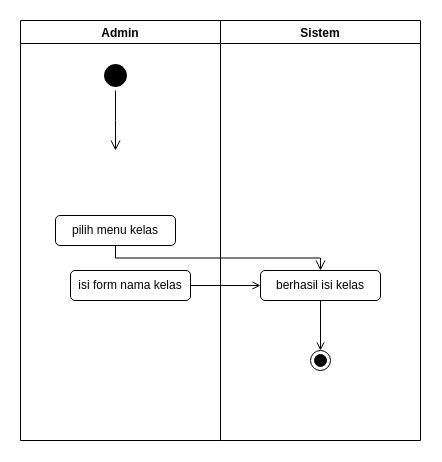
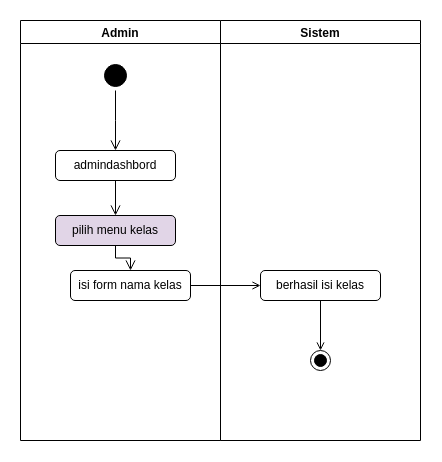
  <mxCell id="0" />
  <mxCell id="1" parent="0" />
  <mxCell id="2" value="Admin" style="swimlane;" vertex="1" parent="1"><mxGeometry x="20" y="20" width="200" height="420" as="geometry" /></mxCell>
  <mxCell id="3" value="" style="ellipse;html=1;shape=startState;fillColor=#000000;strokeColor=#000000;" vertex="1" parent="2"><mxGeometry x="80" y="40" width="30" height="30" as="geometry" /></mxCell>
  <mxCell id="4" value="" style="edgeStyle=orthogonalEdgeStyle;html=1;verticalAlign=bottom;endArrow=open;endSize=8;strokeColor=#000000;rounded=0;" edge="1" parent="2" source="3"><mxGeometry relative="1" as="geometry"><mxPoint x="95" y="130" as="targetPoint" /></mxGeometry></mxCell>
- <mxCell id="6" value="pilih menu kelas" style="rounded=1;whiteSpace=wrap;html=1;strokeColor=#000000;" vertex="1" parent="2"><mxGeometry x="35" y="195" width="120" height="30" as="geometry" /></mxCell>
+ <mxCell id="5" value="admindashbord" style="rounded=1;whiteSpace=wrap;html=1;strokeColor=#000000;" vertex="1" parent="2"><mxGeometry x="35" y="130" width="120" height="30" as="geometry" /></mxCell>
+ <mxCell id="6" value="pilih menu kelas" style="rounded=1;whiteSpace=wrap;html=1;strokeColor=#000000;fillColor=#e1d5e7;" vertex="1" parent="2"><mxGeometry x="35" y="195" width="120" height="30" as="geometry" /></mxCell>
+ <mxCell id="7" value="" style="edgeStyle=orthogonalEdgeStyle;html=1;verticalAlign=bottom;endArrow=open;endSize=8;strokeColor=#000000;rounded=0;entryX=0.5;entryY=0;entryDx=0;entryDy=0;exitX=0.5;exitY=1;exitDx=0;exitDy=0;" edge="1" parent="2" source="5" target="6"><mxGeometry relative="1" as="geometry"><mxPoint x="105" y="140" as="targetPoint" /><mxPoint x="105" y="80" as="sourcePoint" /></mxGeometry></mxCell>
  <mxCell id="8" value="isi form nama kelas" style="rounded=1;whiteSpace=wrap;html=1;strokeColor=#000000;" vertex="1" parent="2"><mxGeometry x="50" y="250" width="120" height="30" as="geometry" /></mxCell>
- <mxCell id="9" value="" style="edgeStyle=orthogonalEdgeStyle;html=1;verticalAlign=bottom;endArrow=open;endSize=8;strokeColor=#000000;rounded=0;exitX=0.5;exitY=1;exitDx=0;exitDy=0;" edge="1" parent="2" source="6" target="13"><mxGeometry relative="1" as="geometry"><mxPoint x="105" y="205" as="targetPoint" /><mxPoint x="100" y="230" as="sourcePoint" /></mxGeometry></mxCell>
+ <mxCell id="9" value="" style="edgeStyle=orthogonalEdgeStyle;html=1;verticalAlign=bottom;endArrow=open;endSize=8;strokeColor=#000000;rounded=0;entryX=0.5;entryY=0;entryDx=0;entryDy=0;exitX=0.5;exitY=1;exitDx=0;exitDy=0;" edge="1" parent="2" source="6" target="8"><mxGeometry relative="1" as="geometry"><mxPoint x="105" y="205" as="targetPoint" /><mxPoint x="100" y="230" as="sourcePoint" /></mxGeometry></mxCell>
  <mxCell id="10" value="Sistem" style="swimlane;" vertex="1" parent="1"><mxGeometry x="220" y="20" width="200" height="420" as="geometry" /></mxCell>
  <mxCell id="11" value="" style="ellipse;html=1;shape=endState;fillColor=#000000;strokeColor=#000000;" vertex="1" parent="10"><mxGeometry x="90" y="330" width="20" height="20" as="geometry" /></mxCell>
  <mxCell id="12" style="edgeStyle=orthogonalEdgeStyle;rounded=0;orthogonalLoop=1;jettySize=auto;html=1;exitX=0.5;exitY=1;exitDx=0;exitDy=0;entryX=0.5;entryY=0;entryDx=0;entryDy=0;endArrow=open;endFill=0;" edge="1" parent="10" source="13" target="11"><mxGeometry relative="1" as="geometry" /></mxCell>
  <mxCell id="13" value="berhasil isi kelas" style="rounded=1;whiteSpace=wrap;html=1;strokeColor=#000000;" vertex="1" parent="10"><mxGeometry x="40" y="250" width="120" height="30" as="geometry" /></mxCell>
  <mxCell id="14" style="edgeStyle=orthogonalEdgeStyle;rounded=0;orthogonalLoop=1;jettySize=auto;html=1;exitX=1;exitY=0.5;exitDx=0;exitDy=0;endArrow=open;endFill=0;" edge="1" parent="1" source="8" target="13"><mxGeometry relative="1" as="geometry" /></mxCell>
